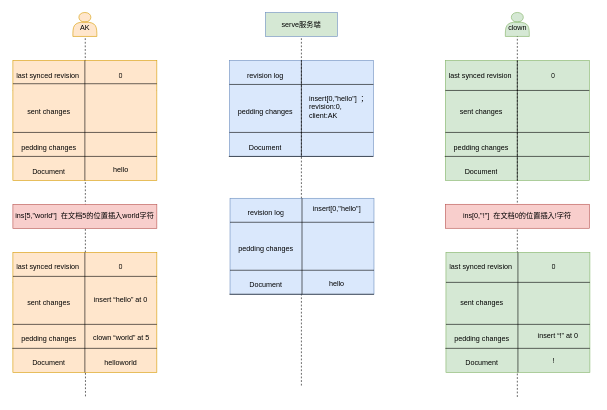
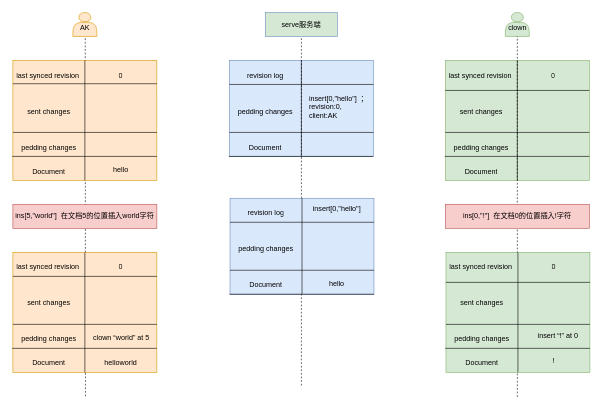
  <mxCell id="0" />
  <mxCell id="1" parent="0" />
  <mxCell id="2" value="" style="endArrow=none;dashed=1;html=1;rounded=0;entryX=0.516;entryY=1.061;entryDx=0;entryDy=0;entryPerimeter=0;" parent="1" target="4" edge="1"><mxGeometry width="50" height="50" relative="1" as="geometry"><mxPoint x="142" y="660" as="sourcePoint" /><mxPoint x="561" y="250" as="targetPoint" /></mxGeometry></mxCell>
  <mxCell id="3" value="" style="shape=actor;whiteSpace=wrap;html=1;fillColor=#ffe6cc;strokeColor=#d79b00;" parent="1" vertex="1"><mxGeometry x="121" y="20" width="40" height="40" as="geometry" /></mxCell>
  <mxCell id="4" value="AK" style="text;html=1;align=center;verticalAlign=middle;resizable=0;points=[];autosize=1;strokeColor=none;fillColor=none;" parent="1" vertex="1"><mxGeometry x="121" y="30" width="40" height="30" as="geometry" /></mxCell>
  <mxCell id="5" value="" style="shape=actor;whiteSpace=wrap;html=1;fillColor=#d5e8d4;strokeColor=#82b366;" parent="1" vertex="1"><mxGeometry x="842" y="20" width="40" height="40" as="geometry" /></mxCell>
  <mxCell id="6" value="clown" style="text;html=1;align=center;verticalAlign=middle;resizable=0;points=[];autosize=1;strokeColor=none;fillColor=none;" parent="1" vertex="1"><mxGeometry x="837" y="30" width="50" height="30" as="geometry" /></mxCell>
  <mxCell id="7" value="serve服务端" style="rounded=0;whiteSpace=wrap;html=1;fillColor=#d5e8d4;strokeColor=#6c8ebf;" parent="1" vertex="1"><mxGeometry x="442" y="20" width="120" height="40" as="geometry" /></mxCell>
  <mxCell id="8" value="" style="endArrow=none;html=1;rounded=0;entryX=1;entryY=0.25;entryDx=0;entryDy=0;exitX=0;exitY=0.25;exitDx=0;exitDy=0;" parent="1" source="9" target="9" edge="1"><mxGeometry width="50" height="50" relative="1" as="geometry"><mxPoint x="136" y="170" as="sourcePoint" /><mxPoint x="186" y="120" as="targetPoint" /></mxGeometry></mxCell>
  <mxCell id="9" value="" style="rounded=0;whiteSpace=wrap;html=1;fillColor=#ffe6cc;strokeColor=#d79b00;" parent="1" vertex="1"><mxGeometry x="21" y="100" width="240" height="200" as="geometry" /></mxCell>
  <mxCell id="10" value="" style="endArrow=none;html=1;rounded=0;entryX=1;entryY=0.25;entryDx=0;entryDy=0;exitX=0;exitY=0.6;exitDx=0;exitDy=0;exitPerimeter=0;" parent="1" source="9" edge="1"><mxGeometry width="50" height="50" relative="1" as="geometry"><mxPoint y="220" as="sourcePoint" x="61" /><mxPoint x="261" y="220" as="targetPoint" /></mxGeometry></mxCell>
  <mxCell id="11" value="" style="endArrow=none;html=1;rounded=0;entryX=1;entryY=0.25;entryDx=0;entryDy=0;" parent="1" edge="1"><mxGeometry width="50" height="50" relative="1" as="geometry"><mxPoint x="20" y="260" as="sourcePoint" /><mxPoint x="261" y="260" as="targetPoint" /></mxGeometry></mxCell>
  <mxCell id="12" value="" style="endArrow=none;html=1;rounded=0;entryX=0.5;entryY=0;entryDx=0;entryDy=0;exitX=0.5;exitY=1;exitDx=0;exitDy=0;" parent="1" source="9" target="9" edge="1"><mxGeometry width="50" height="50" relative="1" as="geometry"><mxPoint x="451" y="290" as="sourcePoint" /><mxPoint x="501" y="240" as="targetPoint" /></mxGeometry></mxCell>
  <mxCell id="13" value="last synced revision" style="text;strokeColor=none;fillColor=none;align=left;verticalAlign=middle;spacingLeft=4;spacingRight=4;overflow=hidden;points=[[0,0.5],[1,0.5]];portConstraint=eastwest;rotatable=0;whiteSpace=wrap;html=1;" parent="1" vertex="1"><mxGeometry x="21" y="110" width="120" height="30" as="geometry" /></mxCell>
  <mxCell id="14" value="0" style="text;strokeColor=none;fillColor=none;align=center;verticalAlign=middle;spacingLeft=4;spacingRight=4;overflow=hidden;points=[[0,0.5],[1,0.5]];portConstraint=eastwest;rotatable=0;whiteSpace=wrap;html=1;" parent="1" vertex="1"><mxGeometry x="141" y="110" width="120" height="30" as="geometry" /></mxCell>
  <mxCell id="15" value="sent changes" style="text;strokeColor=none;fillColor=none;align=center;verticalAlign=middle;spacingLeft=4;spacingRight=4;overflow=hidden;points=[[0,0.5],[1,0.5]];portConstraint=eastwest;rotatable=0;whiteSpace=wrap;html=1;" parent="1" vertex="1"><mxGeometry x="21" y="170" width="120" height="30" as="geometry" /></mxCell>
  <mxCell id="16" value="pedding changes" style="text;strokeColor=none;fillColor=none;align=center;verticalAlign=middle;spacingLeft=4;spacingRight=4;overflow=hidden;points=[[0,0.5],[1,0.5]];portConstraint=eastwest;rotatable=0;whiteSpace=wrap;html=1;" parent="1" vertex="1"><mxGeometry x="21" y="230" width="120" height="30" as="geometry" /></mxCell>
  <mxCell id="17" value="Document" style="text;strokeColor=none;fillColor=none;align=center;verticalAlign=middle;spacingLeft=4;spacingRight=4;overflow=hidden;points=[[0,0.5],[1,0.5]];portConstraint=eastwest;rotatable=0;whiteSpace=wrap;html=1;" parent="1" vertex="1"><mxGeometry x="21" y="270" width="120" height="30" as="geometry" /></mxCell>
  <mxCell id="18" value="" style="rounded=0;whiteSpace=wrap;html=1;fillColor=#d5e8d4;strokeColor=#82b366;" parent="1" vertex="1"><mxGeometry x="742" y="100" width="240" height="200" as="geometry" /></mxCell>
  <mxCell id="19" value="" style="endArrow=none;html=1;rounded=0;entryX=1;entryY=0.25;entryDx=0;entryDy=0;exitX=0;exitY=0.25;exitDx=0;exitDy=0;" parent="1" source="18" target="18" edge="1"><mxGeometry width="50" height="50" relative="1" as="geometry"><mxPoint x="857" y="170" as="sourcePoint" /><mxPoint x="907" y="120" as="targetPoint" /></mxGeometry></mxCell>
  <mxCell id="20" value="" style="endArrow=none;html=1;rounded=0;entryX=1;entryY=0.25;entryDx=0;entryDy=0;exitX=0;exitY=0.6;exitDx=0;exitDy=0;exitPerimeter=0;" parent="1" source="18" edge="1"><mxGeometry width="50" height="50" relative="1" as="geometry"><mxPoint x="782" y="220" as="sourcePoint" /><mxPoint x="982" y="220" as="targetPoint" /></mxGeometry></mxCell>
  <mxCell id="21" value="" style="endArrow=none;html=1;rounded=0;entryX=1;entryY=0.25;entryDx=0;entryDy=0;" parent="1" edge="1"><mxGeometry width="50" height="50" relative="1" as="geometry"><mxPoint x="741" y="260" as="sourcePoint" /><mxPoint x="982" y="260" as="targetPoint" /></mxGeometry></mxCell>
  <mxCell id="22" value="" style="endArrow=none;html=1;rounded=0;entryX=0.5;entryY=0;entryDx=0;entryDy=0;exitX=0.5;exitY=1;exitDx=0;exitDy=0;" parent="1" source="18" target="18" edge="1"><mxGeometry width="50" height="50" relative="1" as="geometry"><mxPoint x="1172" y="290" as="sourcePoint" /><mxPoint x="1222" y="240" as="targetPoint" /></mxGeometry></mxCell>
  <mxCell id="23" value="last synced revision" style="text;strokeColor=none;fillColor=none;align=left;verticalAlign=middle;spacingLeft=4;spacingRight=4;overflow=hidden;points=[[0,0.5],[1,0.5]];portConstraint=eastwest;rotatable=0;whiteSpace=wrap;html=1;" parent="1" vertex="1"><mxGeometry x="742" y="110" width="120" height="30" as="geometry" /></mxCell>
  <mxCell id="24" value="0" style="text;strokeColor=none;fillColor=none;align=center;verticalAlign=middle;spacingLeft=4;spacingRight=4;overflow=hidden;points=[[0,0.5],[1,0.5]];portConstraint=eastwest;rotatable=0;whiteSpace=wrap;html=1;" parent="1" vertex="1"><mxGeometry x="862" y="110" width="120" height="30" as="geometry" /></mxCell>
  <mxCell id="25" value="sent changes" style="text;strokeColor=none;fillColor=none;align=center;verticalAlign=middle;spacingLeft=4;spacingRight=4;overflow=hidden;points=[[0,0.5],[1,0.5]];portConstraint=eastwest;rotatable=0;whiteSpace=wrap;html=1;" parent="1" vertex="1"><mxGeometry x="742" y="170" width="120" height="30" as="geometry" /></mxCell>
  <mxCell id="26" value="pedding changes" style="text;strokeColor=none;fillColor=none;align=center;verticalAlign=middle;spacingLeft=4;spacingRight=4;overflow=hidden;points=[[0,0.5],[1,0.5]];portConstraint=eastwest;rotatable=0;whiteSpace=wrap;html=1;" parent="1" vertex="1"><mxGeometry x="742" y="230" width="120" height="30" as="geometry" /></mxCell>
  <mxCell id="27" value="Document" style="text;strokeColor=none;fillColor=none;align=center;verticalAlign=middle;spacingLeft=4;spacingRight=4;overflow=hidden;points=[[0,0.5],[1,0.5]];portConstraint=eastwest;rotatable=0;whiteSpace=wrap;html=1;" parent="1" vertex="1"><mxGeometry x="742" y="270" width="120" height="30" as="geometry" /></mxCell>
  <mxCell id="28" value="" style="rounded=0;whiteSpace=wrap;html=1;fillColor=#dae8fc;strokeColor=#6c8ebf;" parent="1" vertex="1"><mxGeometry x="382" y="100" width="240" height="160" as="geometry" /></mxCell>
  <mxCell id="29" value="" style="endArrow=none;html=1;rounded=0;entryX=1;entryY=0.25;entryDx=0;entryDy=0;exitX=0;exitY=0.25;exitDx=0;exitDy=0;" parent="1" source="28" target="28" edge="1"><mxGeometry width="50" height="50" relative="1" as="geometry"><mxPoint x="497" y="170" as="sourcePoint" /><mxPoint x="547" y="120" as="targetPoint" /></mxGeometry></mxCell>
  <mxCell id="30" value="" style="endArrow=none;html=1;rounded=0;exitX=0;exitY=0.75;exitDx=0;exitDy=0;" parent="1" source="28" edge="1"><mxGeometry width="50" height="50" relative="1" as="geometry"><mxPoint x="422" y="220" as="sourcePoint" /><mxPoint x="622" y="220" as="targetPoint" /></mxGeometry></mxCell>
  <mxCell id="31" value="" style="endArrow=none;html=1;rounded=0;entryX=1;entryY=0.25;entryDx=0;entryDy=0;" parent="1" edge="1"><mxGeometry width="50" height="50" relative="1" as="geometry"><mxPoint x="381" y="260" as="sourcePoint" /><mxPoint x="622" y="260" as="targetPoint" /></mxGeometry></mxCell>
  <mxCell id="32" value="" style="endArrow=none;html=1;rounded=0;entryX=0.5;entryY=0;entryDx=0;entryDy=0;exitX=0.5;exitY=1;exitDx=0;exitDy=0;" parent="1" source="28" target="28" edge="1"><mxGeometry width="50" height="50" relative="1" as="geometry"><mxPoint x="812" y="290" as="sourcePoint" /><mxPoint x="862" y="240" as="targetPoint" /></mxGeometry></mxCell>
  <mxCell id="33" value="revision log" style="text;strokeColor=none;fillColor=none;align=center;verticalAlign=middle;spacingLeft=4;spacingRight=4;overflow=hidden;points=[[0,0.5],[1,0.5]];portConstraint=eastwest;rotatable=0;whiteSpace=wrap;html=1;" parent="1" vertex="1"><mxGeometry x="382" y="110" width="120" height="30" as="geometry" /></mxCell>
  <mxCell id="34" value="pedding changes" style="text;strokeColor=none;fillColor=none;align=center;verticalAlign=middle;spacingLeft=4;spacingRight=4;overflow=hidden;points=[[0,0.5],[1,0.5]];portConstraint=eastwest;rotatable=0;whiteSpace=wrap;html=1;" parent="1" vertex="1"><mxGeometry x="382" y="170" width="120" height="30" as="geometry" /></mxCell>
  <mxCell id="35" value="Document" style="text;strokeColor=none;fillColor=none;align=center;verticalAlign=middle;spacingLeft=4;spacingRight=4;overflow=hidden;points=[[0,0.5],[1,0.5]];portConstraint=eastwest;rotatable=0;whiteSpace=wrap;html=1;" parent="1" vertex="1"><mxGeometry x="382" y="230" width="120" height="30" as="geometry" /></mxCell>
  <mxCell id="36" value="" style="endArrow=none;dashed=1;html=1;rounded=0;entryX=0.516;entryY=1.061;entryDx=0;entryDy=0;entryPerimeter=0;" parent="1" edge="1"><mxGeometry width="50" height="50" relative="1" as="geometry"><mxPoint x="502" y="642" as="sourcePoint" /><mxPoint x="502" y="60" as="targetPoint" /></mxGeometry></mxCell>
  <mxCell id="37" value="" style="endArrow=none;dashed=1;html=1;rounded=0;entryX=0.516;entryY=1.061;entryDx=0;entryDy=0;entryPerimeter=0;" parent="1" edge="1"><mxGeometry width="50" height="50" relative="1" as="geometry"><mxPoint x="862" y="661" as="sourcePoint" /><mxPoint x="862" y="60" as="targetPoint" /></mxGeometry></mxCell>
  <mxCell id="38" value="ins[5,&quot;world&quot;]&amp;nbsp; 在文档5的位置插入world字符" style="rounded=0;whiteSpace=wrap;html=1;fillColor=#f8cecc;strokeColor=#b85450;" parent="1" vertex="1"><mxGeometry x="21" y="340" width="240" height="40" as="geometry" /></mxCell>
  <mxCell id="39" value="" style="endArrow=none;html=1;rounded=0;entryX=1;entryY=0.25;entryDx=0;entryDy=0;exitX=0;exitY=0.25;exitDx=0;exitDy=0;" parent="1" source="40" target="40" edge="1"><mxGeometry width="50" height="50" relative="1" as="geometry"><mxPoint x="136" y="490" as="sourcePoint" /><mxPoint x="186" y="440" as="targetPoint" /></mxGeometry></mxCell>
  <mxCell id="40" value="" style="rounded=0;whiteSpace=wrap;html=1;fillColor=#ffe6cc;strokeColor=#d79b00;" parent="1" vertex="1"><mxGeometry x="21" y="420" width="240" height="200" as="geometry" /></mxCell>
  <mxCell id="41" value="" style="endArrow=none;html=1;rounded=0;entryX=1;entryY=0.25;entryDx=0;entryDy=0;exitX=0;exitY=0.6;exitDx=0;exitDy=0;exitPerimeter=0;" parent="1" source="40" edge="1"><mxGeometry width="50" height="50" relative="1" as="geometry"><mxPoint y="540" as="sourcePoint" x="61" /><mxPoint x="261" y="540" as="targetPoint" /></mxGeometry></mxCell>
  <mxCell id="42" value="" style="endArrow=none;html=1;rounded=0;entryX=1;entryY=0.25;entryDx=0;entryDy=0;" parent="1" edge="1"><mxGeometry width="50" height="50" relative="1" as="geometry"><mxPoint x="20" y="580" as="sourcePoint" /><mxPoint x="261" y="580" as="targetPoint" /></mxGeometry></mxCell>
  <mxCell id="43" value="" style="endArrow=none;html=1;rounded=0;entryX=0.5;entryY=0;entryDx=0;entryDy=0;exitX=0.5;exitY=1;exitDx=0;exitDy=0;" parent="1" source="40" target="40" edge="1"><mxGeometry width="50" height="50" relative="1" as="geometry"><mxPoint x="451" y="610" as="sourcePoint" /><mxPoint x="501" y="560" as="targetPoint" /></mxGeometry></mxCell>
  <mxCell id="44" value="last synced revision" style="text;strokeColor=none;fillColor=none;align=left;verticalAlign=middle;spacingLeft=4;spacingRight=4;overflow=hidden;points=[[0,0.5],[1,0.5]];portConstraint=eastwest;rotatable=0;whiteSpace=wrap;html=1;" parent="1" vertex="1"><mxGeometry x="21" y="430" width="120" height="30" as="geometry" /></mxCell>
  <mxCell id="45" value="0" style="text;strokeColor=none;fillColor=none;align=center;verticalAlign=middle;spacingLeft=4;spacingRight=4;overflow=hidden;points=[[0,0.5],[1,0.5]];portConstraint=eastwest;rotatable=0;whiteSpace=wrap;html=1;" parent="1" vertex="1"><mxGeometry x="141" y="430" width="120" height="30" as="geometry" /></mxCell>
  <mxCell id="46" value="sent changes" style="text;strokeColor=none;fillColor=none;align=center;verticalAlign=middle;spacingLeft=4;spacingRight=4;overflow=hidden;points=[[0,0.5],[1,0.5]];portConstraint=eastwest;rotatable=0;whiteSpace=wrap;html=1;" parent="1" vertex="1"><mxGeometry x="21" y="490" width="120" height="30" as="geometry" /></mxCell>
  <mxCell id="47" value="pedding changes" style="text;strokeColor=none;fillColor=none;align=center;verticalAlign=middle;spacingLeft=4;spacingRight=4;overflow=hidden;points=[[0,0.5],[1,0.5]];portConstraint=eastwest;rotatable=0;whiteSpace=wrap;html=1;" parent="1" vertex="1"><mxGeometry x="21" y="550" width="120" height="30" as="geometry" /></mxCell>
  <mxCell id="48" value="Document" style="text;strokeColor=none;fillColor=none;align=center;verticalAlign=middle;spacingLeft=4;spacingRight=4;overflow=hidden;points=[[0,0.5],[1,0.5]];portConstraint=eastwest;rotatable=0;whiteSpace=wrap;html=1;" parent="1" vertex="1"><mxGeometry x="21" y="590" width="120" height="30" as="geometry" /></mxCell>
  <mxCell id="49" value="" style="endArrow=none;html=1;rounded=0;entryX=1;entryY=0.25;entryDx=0;entryDy=0;exitX=0;exitY=0.6;exitDx=0;exitDy=0;exitPerimeter=0;" parent="1" edge="1"><mxGeometry width="50" height="50" relative="1" as="geometry"><mxPoint x="21" y="138.82" as="sourcePoint" /><mxPoint x="261" y="138.82" as="targetPoint" /></mxGeometry></mxCell>
  <mxCell id="50" value="" style="endArrow=none;html=1;rounded=0;entryX=1;entryY=0.25;entryDx=0;entryDy=0;exitX=0;exitY=0.6;exitDx=0;exitDy=0;exitPerimeter=0;" parent="1" edge="1"><mxGeometry width="50" height="50" relative="1" as="geometry"><mxPoint x="21" y="460" as="sourcePoint" /><mxPoint x="261" y="460" as="targetPoint" /></mxGeometry></mxCell>
- <mxCell id="51" value="insert “hello” at 0" style="text;html=1;align=center;verticalAlign=middle;whiteSpace=wrap;rounded=0;" parent="1" vertex="1"><mxGeometry x="141" y="484" width="120" height="30" as="geometry" /></mxCell>
  <mxCell id="52" value="&lt;span style=&quot;color: rgb(0, 0, 0);&quot;&gt;hello&lt;/span&gt;world" style="text;html=1;align=center;verticalAlign=middle;whiteSpace=wrap;rounded=0;" parent="1" vertex="1"><mxGeometry x="151" y="590" width="100" height="30" as="geometry" /></mxCell>
  <mxCell id="53" value="" style="rounded=0;whiteSpace=wrap;html=1;fillColor=#dae8fc;strokeColor=#6c8ebf;" parent="1" vertex="1"><mxGeometry x="383" y="329.8" width="240" height="160" as="geometry" /></mxCell>
  <mxCell id="54" value="" style="endArrow=none;html=1;rounded=0;entryX=1;entryY=0.25;entryDx=0;entryDy=0;exitX=0;exitY=0.25;exitDx=0;exitDy=0;" parent="1" source="53" target="53" edge="1"><mxGeometry width="50" height="50" relative="1" as="geometry"><mxPoint x="498" y="399.8" as="sourcePoint" /><mxPoint x="548" y="349.8" as="targetPoint" /></mxGeometry></mxCell>
  <mxCell id="55" value="" style="endArrow=none;html=1;rounded=0;exitX=0;exitY=0.75;exitDx=0;exitDy=0;" parent="1" source="53" edge="1"><mxGeometry width="50" height="50" relative="1" as="geometry"><mxPoint x="423" y="449.8" as="sourcePoint" /><mxPoint x="623" y="449.8" as="targetPoint" /></mxGeometry></mxCell>
  <mxCell id="56" value="" style="endArrow=none;html=1;rounded=0;entryX=1;entryY=0.25;entryDx=0;entryDy=0;" parent="1" edge="1"><mxGeometry width="50" height="50" relative="1" as="geometry"><mxPoint x="382" y="489.8" as="sourcePoint" /><mxPoint x="623" y="489.8" as="targetPoint" /></mxGeometry></mxCell>
  <mxCell id="57" value="" style="endArrow=none;html=1;rounded=0;entryX=0.5;entryY=0;entryDx=0;entryDy=0;exitX=0.5;exitY=1;exitDx=0;exitDy=0;" parent="1" source="53" target="53" edge="1"><mxGeometry width="50" height="50" relative="1" as="geometry"><mxPoint x="813" y="519.8" as="sourcePoint" /><mxPoint x="863" y="469.8" as="targetPoint" /></mxGeometry></mxCell>
  <mxCell id="58" value="revision log" style="text;strokeColor=none;fillColor=none;align=center;verticalAlign=middle;spacingLeft=4;spacingRight=4;overflow=hidden;points=[[0,0.5],[1,0.5]];portConstraint=eastwest;rotatable=0;whiteSpace=wrap;html=1;" parent="1" vertex="1"><mxGeometry x="383" y="339.8" width="120" height="30" as="geometry" /></mxCell>
  <mxCell id="59" value="pedding changes" style="text;strokeColor=none;fillColor=none;align=center;verticalAlign=middle;spacingLeft=4;spacingRight=4;overflow=hidden;points=[[0,0.5],[1,0.5]];portConstraint=eastwest;rotatable=0;whiteSpace=wrap;html=1;" parent="1" vertex="1"><mxGeometry x="383" y="399.8" width="120" height="30" as="geometry" /></mxCell>
  <mxCell id="60" value="Document" style="text;strokeColor=none;fillColor=none;align=center;verticalAlign=middle;spacingLeft=4;spacingRight=4;overflow=hidden;points=[[0,0.5],[1,0.5]];portConstraint=eastwest;rotatable=0;whiteSpace=wrap;html=1;" parent="1" vertex="1"><mxGeometry x="383" y="459.8" width="120" height="30" as="geometry" /></mxCell>
  <mxCell id="61" value="hello" style="text;html=1;align=center;verticalAlign=middle;whiteSpace=wrap;rounded=0;" parent="1" vertex="1"><mxGeometry x="151" y="268" width="100" height="30" as="geometry" /></mxCell>
  <mxCell id="62" value="clown “world” at 5" style="text;html=1;align=center;verticalAlign=middle;whiteSpace=wrap;rounded=0;" parent="1" vertex="1"><mxGeometry x="142" y="547" width="120" height="30" as="geometry" /></mxCell>
  <mxCell id="63" value="insert[0,&quot;hello&quot;] ；&lt;div&gt;revision:0,&lt;/div&gt;&lt;div&gt;client:AK&lt;/div&gt;&lt;div&gt;&lt;br&gt;&lt;/div&gt;" style="text;html=1;align=left;verticalAlign=middle;whiteSpace=wrap;rounded=0;" parent="1" vertex="1"><mxGeometry x="513" y="155" width="110" height="60" as="geometry" /></mxCell>
  <mxCell id="64" value="&lt;span style=&quot;color: rgb(0, 0, 0); text-align: left;&quot;&gt;insert[0,&quot;hello&quot;]&amp;nbsp;&lt;/span&gt;" style="text;html=1;align=center;verticalAlign=middle;whiteSpace=wrap;rounded=0;" parent="1" vertex="1"><mxGeometry x="511" y="333" width="104" height="30" as="geometry" /></mxCell>
  <mxCell id="65" value="hello" style="text;html=1;align=center;verticalAlign=middle;whiteSpace=wrap;rounded=0;" parent="1" vertex="1"><mxGeometry x="511" y="457" width="100" height="30" as="geometry" /></mxCell>
  <mxCell id="66" value="ins[0,&quot;!&quot;]&amp;nbsp; 在文档0的位置插入!字符" style="rounded=0;whiteSpace=wrap;html=1;fillColor=#f8cecc;strokeColor=#b85450;" parent="1" vertex="1"><mxGeometry x="742" y="339.8" width="240" height="40" as="geometry" /></mxCell>
  <mxCell id="67" value="" style="rounded=0;whiteSpace=wrap;html=1;fillColor=#d5e8d4;strokeColor=#82b366;" parent="1" vertex="1"><mxGeometry x="743" y="420" width="240" height="200" as="geometry" /></mxCell>
  <mxCell id="68" value="" style="endArrow=none;html=1;rounded=0;entryX=1;entryY=0.25;entryDx=0;entryDy=0;exitX=0;exitY=0.25;exitDx=0;exitDy=0;" parent="1" source="67" target="67" edge="1"><mxGeometry width="50" height="50" relative="1" as="geometry"><mxPoint x="858" y="490" as="sourcePoint" /><mxPoint x="908" y="440" as="targetPoint" /></mxGeometry></mxCell>
  <mxCell id="69" value="" style="endArrow=none;html=1;rounded=0;entryX=1;entryY=0.25;entryDx=0;entryDy=0;exitX=0;exitY=0.6;exitDx=0;exitDy=0;exitPerimeter=0;" parent="1" source="67" edge="1"><mxGeometry width="50" height="50" relative="1" as="geometry"><mxPoint x="783" y="540" as="sourcePoint" /><mxPoint x="983" y="540" as="targetPoint" /></mxGeometry></mxCell>
  <mxCell id="70" value="" style="endArrow=none;html=1;rounded=0;entryX=1;entryY=0.25;entryDx=0;entryDy=0;" parent="1" edge="1"><mxGeometry width="50" height="50" relative="1" as="geometry"><mxPoint x="742" y="580" as="sourcePoint" /><mxPoint x="983" y="580" as="targetPoint" /></mxGeometry></mxCell>
  <mxCell id="71" value="" style="endArrow=none;html=1;rounded=0;entryX=0.5;entryY=0;entryDx=0;entryDy=0;exitX=0.5;exitY=1;exitDx=0;exitDy=0;" parent="1" source="67" target="67" edge="1"><mxGeometry width="50" height="50" relative="1" as="geometry"><mxPoint x="1173" y="610" as="sourcePoint" /><mxPoint x="1223" y="560" as="targetPoint" /></mxGeometry></mxCell>
  <mxCell id="72" value="last synced revision" style="text;strokeColor=none;fillColor=none;align=left;verticalAlign=middle;spacingLeft=4;spacingRight=4;overflow=hidden;points=[[0,0.5],[1,0.5]];portConstraint=eastwest;rotatable=0;whiteSpace=wrap;html=1;" parent="1" vertex="1"><mxGeometry x="743" y="430" width="120" height="30" as="geometry" /></mxCell>
  <mxCell id="73" value="0" style="text;strokeColor=none;fillColor=none;align=center;verticalAlign=middle;spacingLeft=4;spacingRight=4;overflow=hidden;points=[[0,0.5],[1,0.5]];portConstraint=eastwest;rotatable=0;whiteSpace=wrap;html=1;" parent="1" vertex="1"><mxGeometry x="863" y="430" width="120" height="30" as="geometry" /></mxCell>
  <mxCell id="74" value="sent changes" style="text;strokeColor=none;fillColor=none;align=center;verticalAlign=middle;spacingLeft=4;spacingRight=4;overflow=hidden;points=[[0,0.5],[1,0.5]];portConstraint=eastwest;rotatable=0;whiteSpace=wrap;html=1;" parent="1" vertex="1"><mxGeometry x="743" y="490" width="120" height="30" as="geometry" /></mxCell>
  <mxCell id="75" value="pedding changes" style="text;strokeColor=none;fillColor=none;align=center;verticalAlign=middle;spacingLeft=4;spacingRight=4;overflow=hidden;points=[[0,0.5],[1,0.5]];portConstraint=eastwest;rotatable=0;whiteSpace=wrap;html=1;" parent="1" vertex="1"><mxGeometry x="743" y="550" width="120" height="30" as="geometry" /></mxCell>
  <mxCell id="76" value="Document" style="text;strokeColor=none;fillColor=none;align=center;verticalAlign=middle;spacingLeft=4;spacingRight=4;overflow=hidden;points=[[0,0.5],[1,0.5]];portConstraint=eastwest;rotatable=0;whiteSpace=wrap;html=1;" parent="1" vertex="1"><mxGeometry x="743" y="590" width="120" height="30" as="geometry" /></mxCell>
  <mxCell id="77" value="insert “!” at 0" style="text;html=1;align=center;verticalAlign=middle;whiteSpace=wrap;rounded=0;" parent="1" vertex="1"><mxGeometry x="870" y="544" width="120" height="30" as="geometry" /></mxCell>
  <mxCell id="78" value="!" style="text;html=1;align=center;verticalAlign=middle;whiteSpace=wrap;rounded=0;" parent="1" vertex="1"><mxGeometry x="863" y="586" width="120" height="30" as="geometry" /></mxCell>
